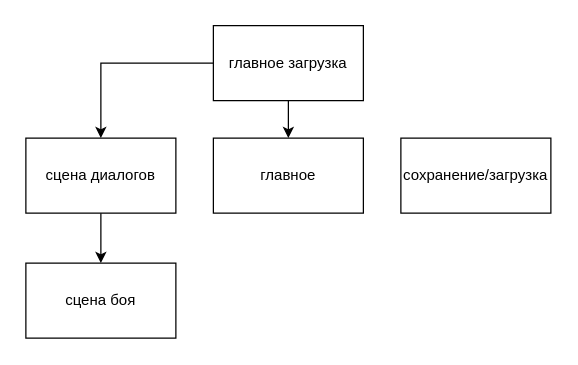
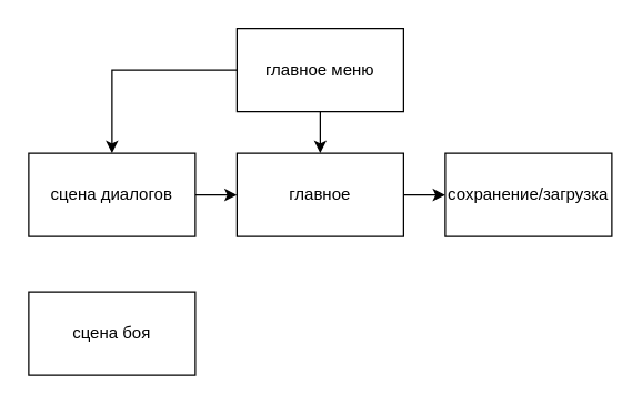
  <mxCell id="0" />
  <mxCell id="1" parent="0" />
  <mxCell id="2" style="edgeStyle=orthogonalEdgeStyle;rounded=0;orthogonalLoop=1;jettySize=auto;html=1;exitX=0;exitY=0.5;exitDx=0;exitDy=0;" edge="1" parent="1" source="4" target="9"><mxGeometry relative="1" as="geometry" /></mxCell>
  <mxCell id="3" style="edgeStyle=orthogonalEdgeStyle;rounded=0;orthogonalLoop=1;jettySize=auto;html=1;exitX=0.5;exitY=1;exitDx=0;exitDy=0;entryX=0.5;entryY=0;entryDx=0;entryDy=0;" edge="1" parent="1" source="4" target="6"><mxGeometry relative="1" as="geometry" /></mxCell>
- <mxCell id="4" value="главное загрузка" style="rounded=0;whiteSpace=wrap;html=1;" vertex="1" parent="1"><mxGeometry x="170" y="20" width="120" height="60" as="geometry" /></mxCell>
+ <mxCell id="4" value="главное меню" style="rounded=0;whiteSpace=wrap;html=1;" vertex="1" parent="1"><mxGeometry x="170" y="20" width="120" height="60" as="geometry" /></mxCell>
+ <mxCell id="5" style="edgeStyle=orthogonalEdgeStyle;rounded=0;orthogonalLoop=1;jettySize=auto;html=1;exitX=1;exitY=0.5;exitDx=0;exitDy=0;entryX=0;entryY=0.5;entryDx=0;entryDy=0;" edge="1" parent="1" source="6" target="11"><mxGeometry relative="1" as="geometry" /></mxCell>
  <mxCell id="6" value="главное" style="rounded=0;whiteSpace=wrap;html=1;" vertex="1" parent="1"><mxGeometry x="170" y="110" width="120" height="60" as="geometry" /></mxCell>
- <mxCell id="8" style="edgeStyle=orthogonalEdgeStyle;rounded=0;orthogonalLoop=1;jettySize=auto;html=1;exitX=0.5;exitY=1;exitDx=0;exitDy=0;entryX=0.5;entryY=0;entryDx=0;entryDy=0;" edge="1" parent="1" source="9" target="10"><mxGeometry relative="1" as="geometry" /></mxCell>
+ <mxCell id="7" style="edgeStyle=orthogonalEdgeStyle;rounded=0;orthogonalLoop=1;jettySize=auto;html=1;exitX=1;exitY=0.5;exitDx=0;exitDy=0;entryX=0;entryY=0.5;entryDx=0;entryDy=0;" edge="1" parent="1" source="9" target="6"><mxGeometry relative="1" as="geometry" /></mxCell>
  <mxCell id="9" value="сцена диалогов" style="rounded=0;whiteSpace=wrap;html=1;" vertex="1" parent="1"><mxGeometry x="20" y="110" width="120" height="60" as="geometry" /></mxCell>
  <mxCell id="10" value="сцена боя" style="rounded=0;whiteSpace=wrap;html=1;" vertex="1" parent="1"><mxGeometry x="20" y="210" width="120" height="60" as="geometry" /></mxCell>
  <mxCell id="11" value="сохранение/загрузка" style="rounded=0;whiteSpace=wrap;html=1;" vertex="1" parent="1"><mxGeometry x="320" y="110" width="120" height="60" as="geometry" /></mxCell>
